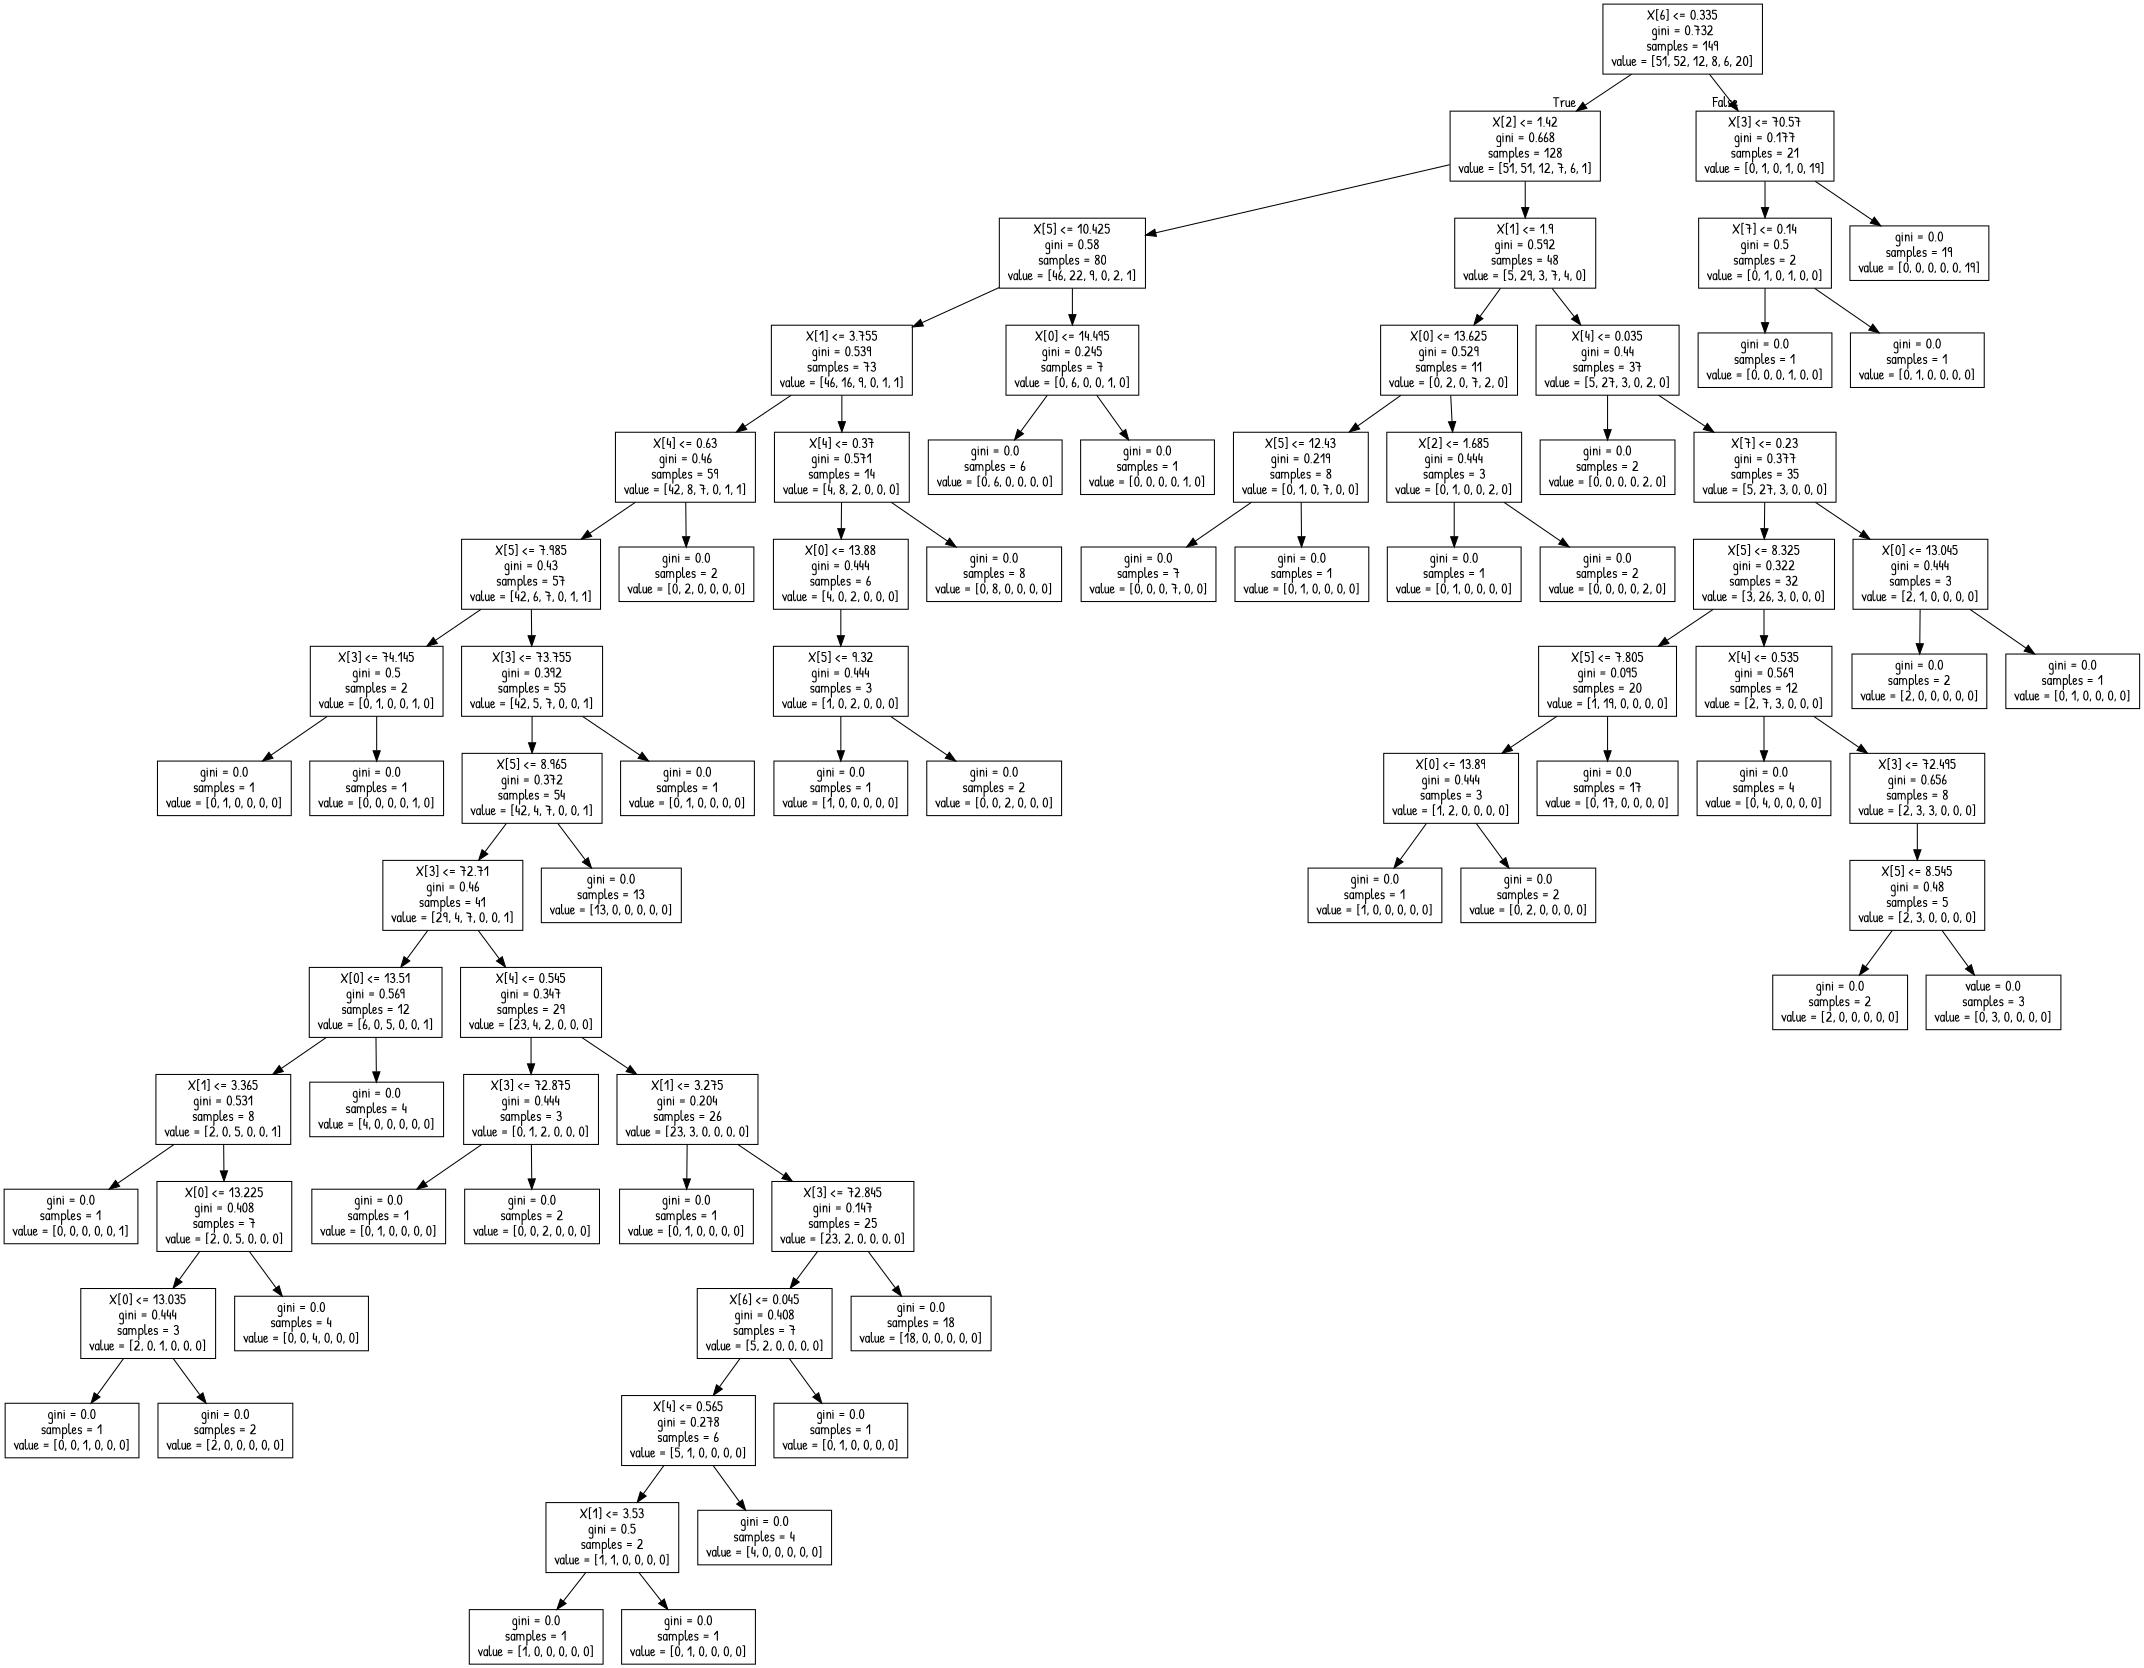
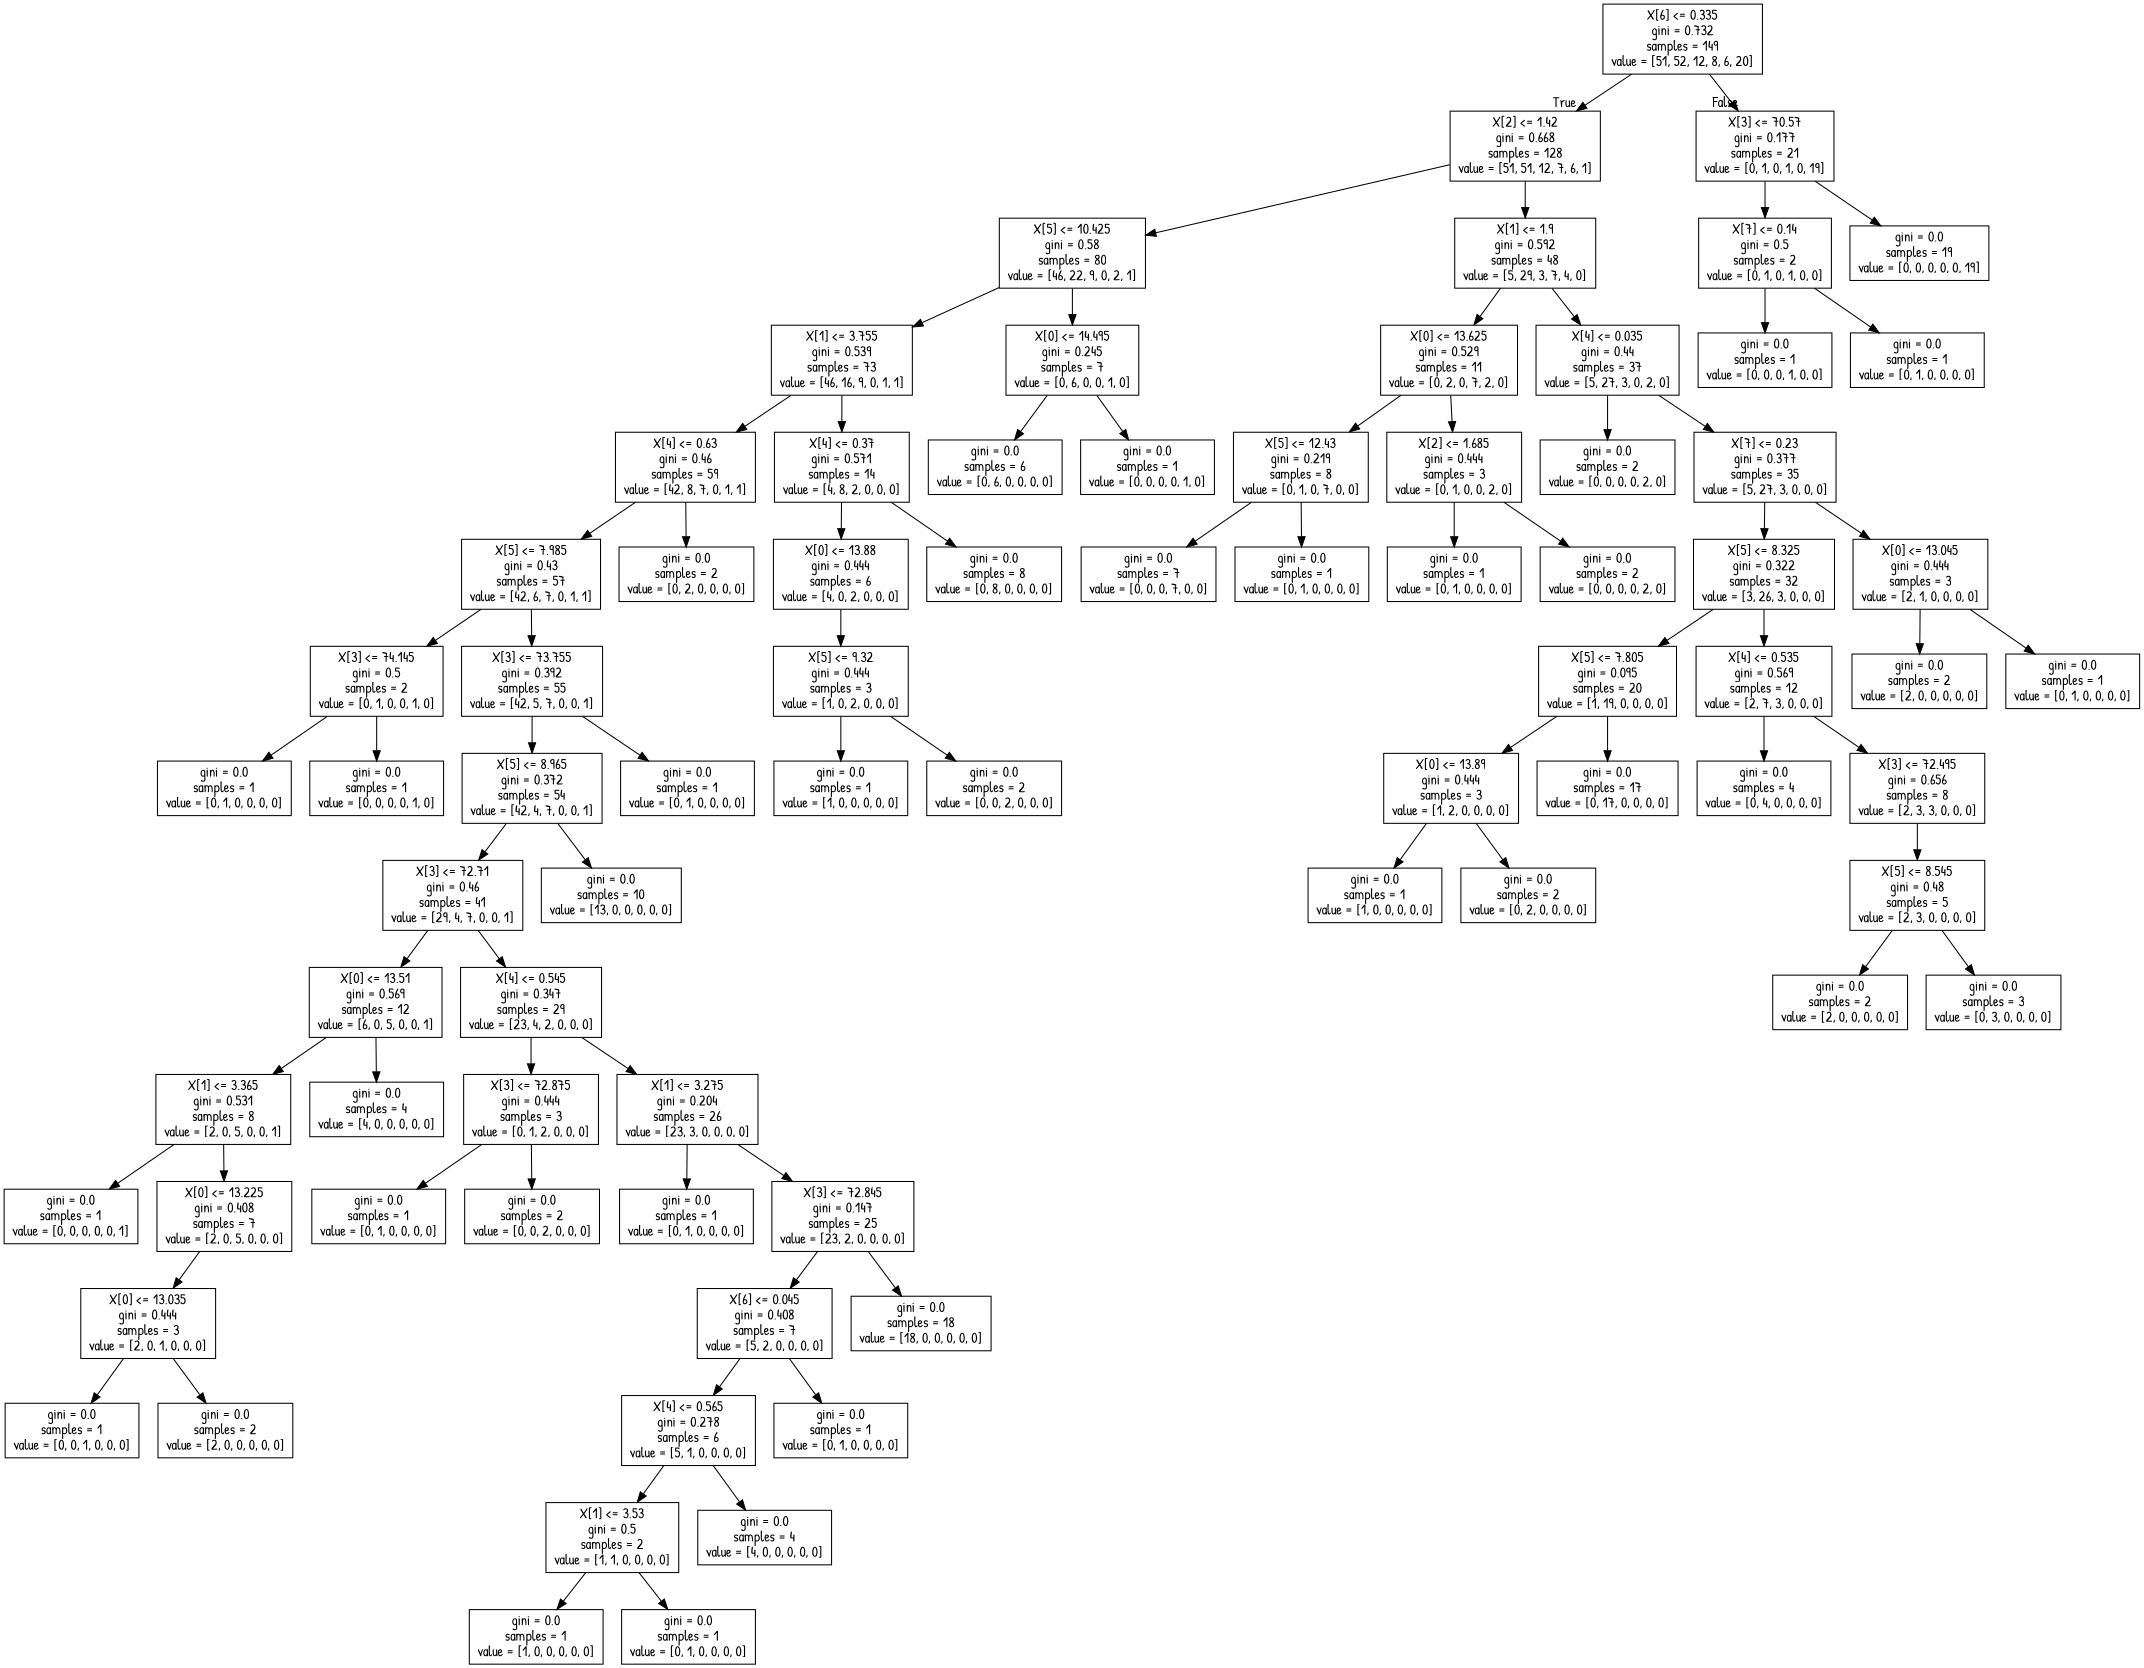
  digraph {
    fontname="Patrick Hand"
    node [fontname="Patrick Hand" shape=box]
    edge [fontname="Patrick Hand"]
    n1 [label="X[6] <= 0.335\ngini = 0.732\nsamples = 149\nvalue = [51, 52, 12, 8, 6, 20]"]
    n2 [label="X[2] <= 1.42\ngini = 0.668\nsamples = 128\nvalue = [51, 51, 12, 7, 6, 1]"]
    n3 [label="X[3] <= 70.57\ngini = 0.177\nsamples = 21\nvalue = [0, 1, 0, 1, 0, 19]"]
    n4 [label="X[5] <= 10.425\ngini = 0.58\nsamples = 80\nvalue = [46, 22, 9, 0, 2, 1]"]
    n5 [label="X[1] <= 1.9\ngini = 0.592\nsamples = 48\nvalue = [5, 29, 3, 7, 4, 0]"]
    n6 [label="X[7] <= 0.14\ngini = 0.5\nsamples = 2\nvalue = [0, 1, 0, 1, 0, 0]"]
    n7 [label="gini = 0.0\nsamples = 19\nvalue = [0, 0, 0, 0, 0, 19]"]
    n8 [label="X[1] <= 3.755\ngini = 0.539\nsamples = 73\nvalue = [46, 16, 9, 0, 1, 1]"]
    n9 [label="X[0] <= 14.495\ngini = 0.245\nsamples = 7\nvalue = [0, 6, 0, 0, 1, 0]"]
    n10 [label="X[0] <= 13.625\ngini = 0.529\nsamples = 11\nvalue = [0, 2, 0, 7, 2, 0]"]
    n11 [label="X[4] <= 0.035\ngini = 0.44\nsamples = 37\nvalue = [5, 27, 3, 0, 2, 0]"]
    n12 [label="X[4] <= 0.63\ngini = 0.46\nsamples = 59\nvalue = [42, 8, 7, 0, 1, 1]"]
    n13 [label="X[4] <= 0.37\ngini = 0.571\nsamples = 14\nvalue = [4, 8, 2, 0, 0, 0]"]
    n14 [label="gini = 0.0\nsamples = 6\nvalue = [0, 6, 0, 0, 0, 0]"]
    n15 [label="gini = 0.0\nsamples = 1\nvalue = [0, 0, 0, 0, 1, 0]"]
    n16 [label="X[5] <= 7.985\ngini = 0.43\nsamples = 57\nvalue = [42, 6, 7, 0, 1, 1]"]
    n17 [label="gini = 0.0\nsamples = 2\nvalue = [0, 2, 0, 0, 0, 0]"]
    n18 [label="X[0] <= 13.88\ngini = 0.444\nsamples = 6\nvalue = [4, 0, 2, 0, 0, 0]"]
    n19 [label="gini = 0.0\nsamples = 8\nvalue = [0, 8, 0, 0, 0, 0]"]
    n20 [label="X[3] <= 74.145\ngini = 0.5\nsamples = 2\nvalue = [0, 1, 0, 0, 1, 0]"]
    n21 [label="X[3] <= 73.755\ngini = 0.392\nsamples = 55\nvalue = [42, 5, 7, 0, 0, 1]"]
    n22 [label="gini = 0.0\nsamples = 1\nvalue = [0, 1, 0, 0, 0, 0]"]
    n23 [label="gini = 0.0\nsamples = 1\nvalue = [0, 0, 0, 0, 1, 0]"]
    n24 [label="X[5] <= 8.965\ngini = 0.372\nsamples = 54\nvalue = [42, 4, 7, 0, 0, 1]"]
    n25 [label="gini = 0.0\nsamples = 1\nvalue = [0, 1, 0, 0, 0, 0]"]
    n26 [label="X[3] <= 72.71\ngini = 0.46\nsamples = 41\nvalue = [29, 4, 7, 0, 0, 1]"]
-   n27 [label="gini = 0.0\nsamples = 13\nvalue = [13, 0, 0, 0, 0, 0]"]
+   n27 [label="gini = 0.0\nsamples = 10\nvalue = [13, 0, 0, 0, 0, 0]"]
    n28 [label="X[0] <= 13.51\ngini = 0.569\nsamples = 12\nvalue = [6, 0, 5, 0, 0, 1]"]
    n29 [label="X[4] <= 0.545\ngini = 0.347\nsamples = 29\nvalue = [23, 4, 2, 0, 0, 0]"]
    n30 [label="X[1] <= 3.365\ngini = 0.531\nsamples = 8\nvalue = [2, 0, 5, 0, 0, 1]"]
    n31 [label="gini = 0.0\nsamples = 4\nvalue = [4, 0, 0, 0, 0, 0]"]
    n32 [label="X[3] <= 72.875\ngini = 0.444\nsamples = 3\nvalue = [0, 1, 2, 0, 0, 0]"]
    n33 [label="X[1] <= 3.275\ngini = 0.204\nsamples = 26\nvalue = [23, 3, 0, 0, 0, 0]"]
    n34 [label="gini = 0.0\nsamples = 1\nvalue = [0, 0, 0, 0, 0, 1]"]
    n35 [label="X[0] <= 13.225\ngini = 0.408\nsamples = 7\nvalue = [2, 0, 5, 0, 0, 0]"]
    n36 [label="X[0] <= 13.035\ngini = 0.444\nsamples = 3\nvalue = [2, 0, 1, 0, 0, 0]"]
-   n37 [label="gini = 0.0\nsamples = 4\nvalue = [0, 0, 4, 0, 0, 0]"]
    n38 [label="gini = 0.0\nsamples = 1\nvalue = [0, 0, 1, 0, 0, 0]"]
    n39 [label="gini = 0.0\nsamples = 2\nvalue = [2, 0, 0, 0, 0, 0]"]
    n40 [label="gini = 0.0\nsamples = 1\nvalue = [0, 1, 0, 0, 0, 0]"]
    n41 [label="gini = 0.0\nsamples = 2\nvalue = [0, 0, 2, 0, 0, 0]"]
    n42 [label="gini = 0.0\nsamples = 1\nvalue = [0, 1, 0, 0, 0, 0]"]
    n43 [label="X[3] <= 72.845\ngini = 0.147\nsamples = 25\nvalue = [23, 2, 0, 0, 0, 0]"]
    n44 [label="X[6] <= 0.045\ngini = 0.408\nsamples = 7\nvalue = [5, 2, 0, 0, 0, 0]"]
    n45 [label="gini = 0.0\nsamples = 18\nvalue = [18, 0, 0, 0, 0, 0]"]
    n46 [label="X[4] <= 0.565\ngini = 0.278\nsamples = 6\nvalue = [5, 1, 0, 0, 0, 0]"]
    n47 [label="gini = 0.0\nsamples = 1\nvalue = [0, 1, 0, 0, 0, 0]"]
    n48 [label="X[1] <= 3.53\ngini = 0.5\nsamples = 2\nvalue = [1, 1, 0, 0, 0, 0]"]
    n49 [label="gini = 0.0\nsamples = 4\nvalue = [4, 0, 0, 0, 0, 0]"]
    n50 [label="gini = 0.0\nsamples = 1\nvalue = [1, 0, 0, 0, 0, 0]"]
    n51 [label="gini = 0.0\nsamples = 1\nvalue = [0, 1, 0, 0, 0, 0]"]
    n52 [label="X[5] <= 9.32\ngini = 0.444\nsamples = 3\nvalue = [1, 0, 2, 0, 0, 0]"]
    n53 [label="gini = 0.0\nsamples = 1\nvalue = [1, 0, 0, 0, 0, 0]"]
    n54 [label="gini = 0.0\nsamples = 2\nvalue = [0, 0, 2, 0, 0, 0]"]
    n55 [label="X[5] <= 12.43\ngini = 0.219\nsamples = 8\nvalue = [0, 1, 0, 7, 0, 0]"]
    n56 [label="X[2] <= 1.685\ngini = 0.444\nsamples = 3\nvalue = [0, 1, 0, 0, 2, 0]"]
    n57 [label="gini = 0.0\nsamples = 2\nvalue = [0, 0, 0, 0, 2, 0]"]
    n58 [label="X[7] <= 0.23\ngini = 0.377\nsamples = 35\nvalue = [5, 27, 3, 0, 0, 0]"]
    n59 [label="gini = 0.0\nsamples = 7\nvalue = [0, 0, 0, 7, 0, 0]"]
    n60 [label="gini = 0.0\nsamples = 1\nvalue = [0, 1, 0, 0, 0, 0]"]
    n61 [label="gini = 0.0\nsamples = 1\nvalue = [0, 1, 0, 0, 0, 0]"]
    n62 [label="gini = 0.0\nsamples = 2\nvalue = [0, 0, 0, 0, 2, 0]"]
    n63 [label="X[5] <= 8.325\ngini = 0.322\nsamples = 32\nvalue = [3, 26, 3, 0, 0, 0]"]
    n64 [label="X[0] <= 13.045\ngini = 0.444\nsamples = 3\nvalue = [2, 1, 0, 0, 0, 0]"]
    n65 [label="X[5] <= 7.805\ngini = 0.095\nsamples = 20\nvalue = [1, 19, 0, 0, 0, 0]"]
    n66 [label="X[4] <= 0.535\ngini = 0.569\nsamples = 12\nvalue = [2, 7, 3, 0, 0, 0]"]
    n67 [label="gini = 0.0\nsamples = 2\nvalue = [2, 0, 0, 0, 0, 0]"]
    n68 [label="gini = 0.0\nsamples = 1\nvalue = [0, 1, 0, 0, 0, 0]"]
    n69 [label="X[0] <= 13.89\ngini = 0.444\nsamples = 3\nvalue = [1, 2, 0, 0, 0, 0]"]
    n70 [label="gini = 0.0\nsamples = 17\nvalue = [0, 17, 0, 0, 0, 0]"]
    n71 [label="gini = 0.0\nsamples = 4\nvalue = [0, 4, 0, 0, 0, 0]"]
    n72 [label="X[3] <= 72.495\ngini = 0.656\nsamples = 8\nvalue = [2, 3, 3, 0, 0, 0]"]
    n73 [label="gini = 0.0\nsamples = 1\nvalue = [1, 0, 0, 0, 0, 0]"]
    n74 [label="gini = 0.0\nsamples = 2\nvalue = [0, 2, 0, 0, 0, 0]"]
    n75 [label="X[5] <= 8.545\ngini = 0.48\nsamples = 5\nvalue = [2, 3, 0, 0, 0, 0]"]
    n76 [label="gini = 0.0\nsamples = 2\nvalue = [2, 0, 0, 0, 0, 0]"]
-   n77 [label="value = 0.0\nsamples = 3\nvalue = [0, 3, 0, 0, 0, 0]"]
+   n77 [label="gini = 0.0\nsamples = 3\nvalue = [0, 3, 0, 0, 0, 0]"]
    n78 [label="gini = 0.0\nsamples = 1\nvalue = [0, 0, 0, 1, 0, 0]"]
    n79 [label="gini = 0.0\nsamples = 1\nvalue = [0, 1, 0, 0, 0, 0]"]
    n1 -> n2 [headlabel=True labelangle=45 labeldistance=2.5]
    n1 -> n3 [headlabel=False labelangle=-45 labeldistance=2.5]
    n2 -> n4
    n2 -> n5
    n3 -> n6
    n3 -> n7
    n4 -> n8
    n4 -> n9
    n5 -> n10
    n5 -> n11
    n6 -> n78
    n6 -> n79
    n8 -> n12
    n8 -> n13
    n9 -> n14
    n9 -> n15
    n10 -> n55
    n10 -> n56
    n11 -> n57
    n11 -> n58
    n12 -> n16
    n12 -> n17
    n13 -> n18
    n13 -> n19
    n16 -> n20
    n16 -> n21
    n18 -> n52
    n20 -> n22
    n20 -> n23
    n21 -> n24
    n21 -> n25
    n24 -> n26
    n24 -> n27
    n26 -> n28
    n26 -> n29
    n28 -> n30
    n28 -> n31
    n29 -> n32
    n29 -> n33
    n30 -> n34
    n30 -> n35
    n32 -> n40
    n32 -> n41
    n33 -> n42
    n33 -> n43
    n35 -> n36
-   n35 -> n37
    n36 -> n38
    n36 -> n39
    n43 -> n44
    n43 -> n45
    n44 -> n46
    n44 -> n47
    n46 -> n48
    n46 -> n49
    n48 -> n50
    n48 -> n51
    n52 -> n53
    n52 -> n54
    n55 -> n59
    n55 -> n60
    n56 -> n61
    n56 -> n62
    n58 -> n63
    n58 -> n64
    n63 -> n65
    n63 -> n66
    n64 -> n67
    n64 -> n68
    n65 -> n69
    n65 -> n70
    n66 -> n71
    n66 -> n72
    n69 -> n73
    n69 -> n74
    n72 -> n75
    n75 -> n76
    n75 -> n77
  }
